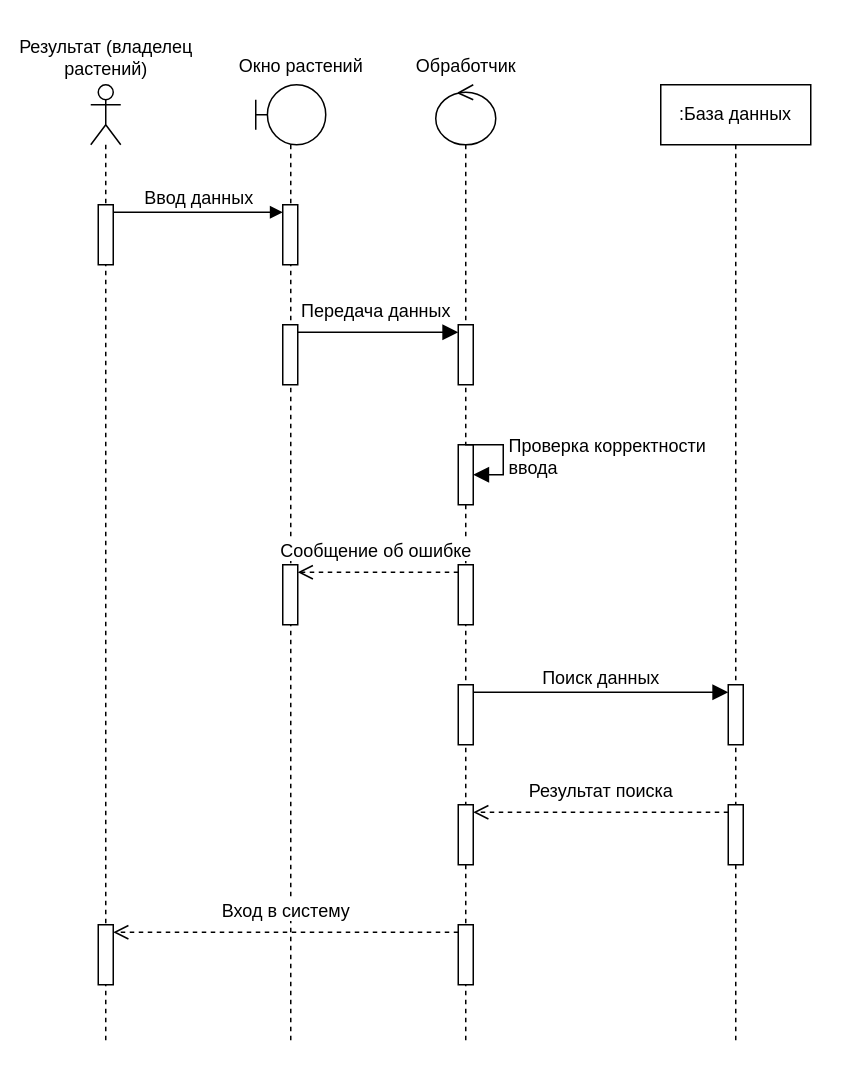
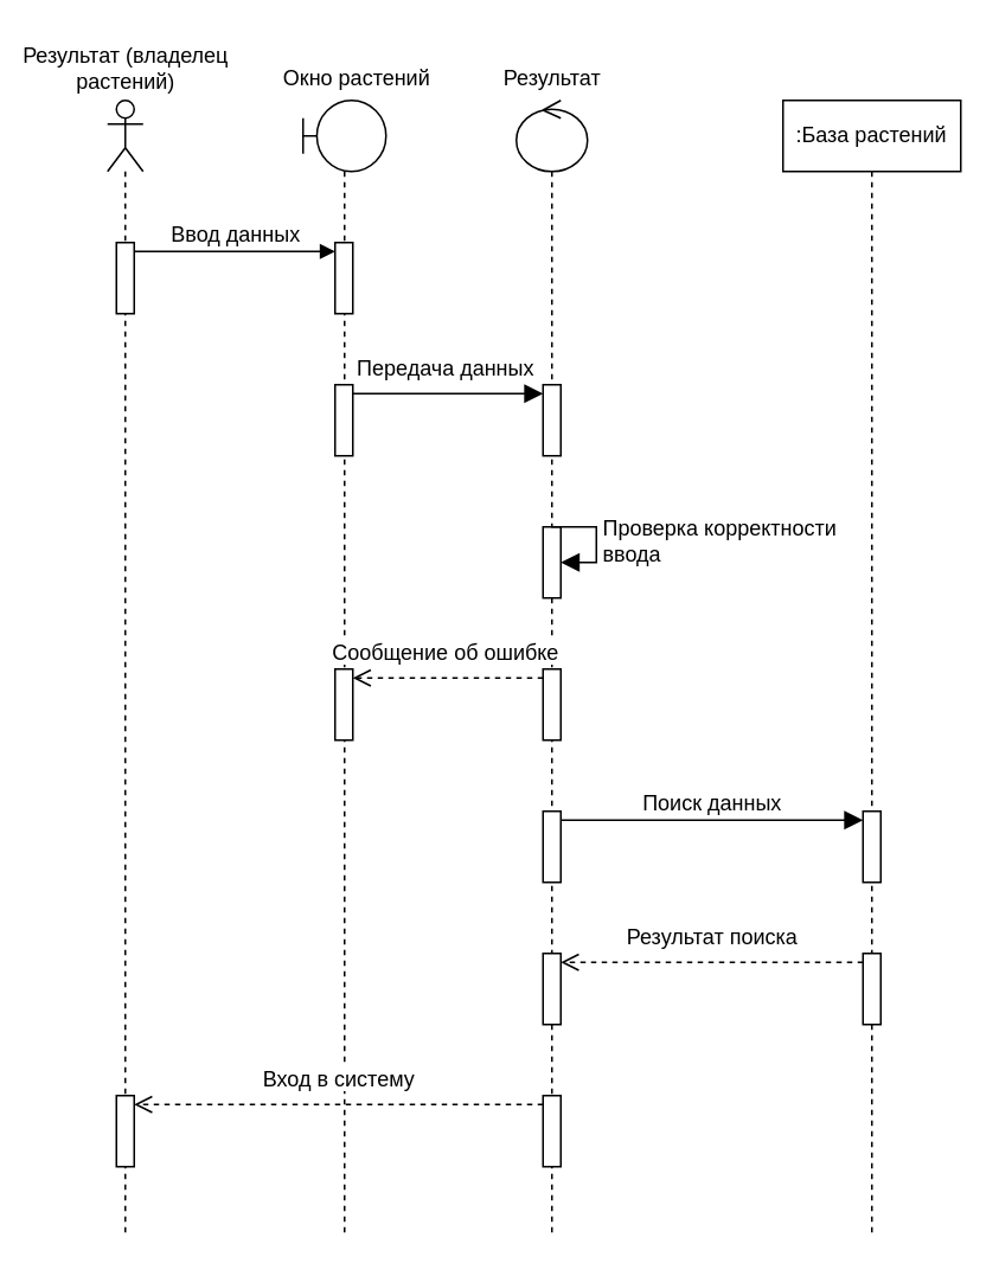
  <mxCell id="0" />
  <mxCell id="1" parent="0" />
  <mxCell id="2" value="" style="shape=umlLifeline;perimeter=lifelinePerimeter;whiteSpace=wrap;html=1;container=1;dropTarget=0;collapsible=0;recursiveResize=0;outlineConnect=0;portConstraint=eastwest;newEdgeStyle={&quot;curved&quot;:0,&quot;rounded&quot;:0};participant=umlActor;" parent="1" vertex="1"><mxGeometry x="60" y="56" width="20" height="640" as="geometry" /></mxCell>
  <mxCell id="3" value="" style="html=1;points=[[0,0,0,0,5],[0,1,0,0,-5],[1,0,0,0,5],[1,1,0,0,-5]];perimeter=orthogonalPerimeter;outlineConnect=0;targetShapes=umlLifeline;portConstraint=eastwest;newEdgeStyle={&quot;curved&quot;:0,&quot;rounded&quot;:0};" parent="2" vertex="1"><mxGeometry x="5" y="80" width="10" height="40" as="geometry" /></mxCell>
  <mxCell id="4" value="" style="html=1;points=[[0,0,0,0,5],[0,1,0,0,-5],[1,0,0,0,5],[1,1,0,0,-5]];perimeter=orthogonalPerimeter;outlineConnect=0;targetShapes=umlLifeline;portConstraint=eastwest;newEdgeStyle={&quot;curved&quot;:0,&quot;rounded&quot;:0};" parent="2" vertex="1"><mxGeometry x="5" y="560" width="10" height="40" as="geometry" /></mxCell>
  <mxCell id="5" value="" style="shape=umlLifeline;perimeter=lifelinePerimeter;whiteSpace=wrap;html=1;container=1;dropTarget=0;collapsible=0;recursiveResize=0;outlineConnect=0;portConstraint=eastwest;newEdgeStyle={&quot;curved&quot;:0,&quot;rounded&quot;:0};participant=umlBoundary;" parent="1" vertex="1"><mxGeometry x="170" y="56" width="46.67" height="640" as="geometry" /></mxCell>
  <mxCell id="6" value="" style="html=1;points=[[0,0,0,0,5],[0,1,0,0,-5],[1,0,0,0,5],[1,1,0,0,-5]];perimeter=orthogonalPerimeter;outlineConnect=0;targetShapes=umlLifeline;portConstraint=eastwest;newEdgeStyle={&quot;curved&quot;:0,&quot;rounded&quot;:0};" parent="5" vertex="1"><mxGeometry x="18" y="80" width="10" height="40" as="geometry" /></mxCell>
  <mxCell id="7" value="" style="html=1;points=[[0,0,0,0,5],[0,1,0,0,-5],[1,0,0,0,5],[1,1,0,0,-5]];perimeter=orthogonalPerimeter;outlineConnect=0;targetShapes=umlLifeline;portConstraint=eastwest;newEdgeStyle={&quot;curved&quot;:0,&quot;rounded&quot;:0};" parent="5" vertex="1"><mxGeometry x="18" y="320" width="10" height="40" as="geometry" /></mxCell>
  <mxCell id="8" value="" style="html=1;points=[[0,0,0,0,5],[0,1,0,0,-5],[1,0,0,0,5],[1,1,0,0,-5]];perimeter=orthogonalPerimeter;outlineConnect=0;targetShapes=umlLifeline;portConstraint=eastwest;newEdgeStyle={&quot;curved&quot;:0,&quot;rounded&quot;:0};" parent="5" vertex="1"><mxGeometry x="18" y="160" width="10" height="40" as="geometry" /></mxCell>
  <mxCell id="9" value="Ввод данных" style="html=1;verticalAlign=bottom;startArrow=none;endArrow=block;startSize=8;curved=0;rounded=0;entryX=0;entryY=0;entryDx=0;entryDy=5;fontSize=12;startFill=0;" parent="1" source="3" target="6" edge="1"><mxGeometry relative="1" as="geometry"><mxPoint x="118" y="141" as="sourcePoint" /></mxGeometry></mxCell>
  <mxCell id="10" value="" style="shape=umlLifeline;perimeter=lifelinePerimeter;whiteSpace=wrap;html=1;container=1;dropTarget=0;collapsible=0;recursiveResize=0;outlineConnect=0;portConstraint=eastwest;newEdgeStyle={&quot;curved&quot;:0,&quot;rounded&quot;:0};participant=umlControl;" parent="1" vertex="1"><mxGeometry x="290" y="56" width="40" height="640" as="geometry" /></mxCell>
  <mxCell id="11" value="" style="html=1;points=[[0,0,0,0,5],[0,1,0,0,-5],[1,0,0,0,5],[1,1,0,0,-5]];perimeter=orthogonalPerimeter;outlineConnect=0;targetShapes=umlLifeline;portConstraint=eastwest;newEdgeStyle={&quot;curved&quot;:0,&quot;rounded&quot;:0};" parent="10" vertex="1"><mxGeometry x="15" y="160" width="10" height="40" as="geometry" /></mxCell>
  <mxCell id="12" value="" style="html=1;points=[[0,0,0,0,5],[0,1,0,0,-5],[1,0,0,0,5],[1,1,0,0,-5]];perimeter=orthogonalPerimeter;outlineConnect=0;targetShapes=umlLifeline;portConstraint=eastwest;newEdgeStyle={&quot;curved&quot;:0,&quot;rounded&quot;:0};" parent="10" vertex="1"><mxGeometry x="15" y="240" width="10" height="40" as="geometry" /></mxCell>
  <mxCell id="13" value="Проверка корректности&amp;nbsp;&lt;div&gt;ввода&lt;/div&gt;" style="html=1;align=left;spacingLeft=2;endArrow=block;rounded=0;edgeStyle=orthogonalEdgeStyle;curved=0;rounded=0;fontSize=12;startSize=8;endSize=8;" parent="10" source="10" target="12" edge="1"><mxGeometry x="-0.005" relative="1" as="geometry"><mxPoint x="160" y="240" as="sourcePoint" /><Array as="points"><mxPoint x="45" y="240" /><mxPoint x="45" y="260" /></Array><mxPoint as="offset" /></mxGeometry></mxCell>
  <mxCell id="14" value="" style="html=1;points=[[0,0,0,0,5],[0,1,0,0,-5],[1,0,0,0,5],[1,1,0,0,-5]];perimeter=orthogonalPerimeter;outlineConnect=0;targetShapes=umlLifeline;portConstraint=eastwest;newEdgeStyle={&quot;curved&quot;:0,&quot;rounded&quot;:0};" parent="10" vertex="1"><mxGeometry x="15" y="320" width="10" height="40" as="geometry" /></mxCell>
  <mxCell id="15" value="" style="html=1;points=[[0,0,0,0,5],[0,1,0,0,-5],[1,0,0,0,5],[1,1,0,0,-5]];perimeter=orthogonalPerimeter;outlineConnect=0;targetShapes=umlLifeline;portConstraint=eastwest;newEdgeStyle={&quot;curved&quot;:0,&quot;rounded&quot;:0};" parent="10" vertex="1"><mxGeometry x="15" y="400" width="10" height="40" as="geometry" /></mxCell>
  <mxCell id="16" value="" style="html=1;points=[[0,0,0,0,5],[0,1,0,0,-5],[1,0,0,0,5],[1,1,0,0,-5]];perimeter=orthogonalPerimeter;outlineConnect=0;targetShapes=umlLifeline;portConstraint=eastwest;newEdgeStyle={&quot;curved&quot;:0,&quot;rounded&quot;:0};" parent="10" vertex="1"><mxGeometry x="15" y="480" width="10" height="40" as="geometry" /></mxCell>
  <mxCell id="17" value="" style="html=1;points=[[0,0,0,0,5],[0,1,0,0,-5],[1,0,0,0,5],[1,1,0,0,-5]];perimeter=orthogonalPerimeter;outlineConnect=0;targetShapes=umlLifeline;portConstraint=eastwest;newEdgeStyle={&quot;curved&quot;:0,&quot;rounded&quot;:0};" parent="10" vertex="1"><mxGeometry x="15" y="560" width="10" height="40" as="geometry" /></mxCell>
  <mxCell id="18" value="Передача данных" style="html=1;verticalAlign=bottom;endArrow=block;curved=0;rounded=0;entryX=0;entryY=0;entryDx=0;entryDy=5;fontSize=12;startSize=8;endSize=8;" parent="1" source="8" target="11" edge="1"><mxGeometry x="-0.028" y="5" relative="1" as="geometry"><mxPoint x="235" y="211" as="sourcePoint" /><mxPoint as="offset" /></mxGeometry></mxCell>
  <mxCell id="19" value="Сообщение об ошибке" style="html=1;verticalAlign=bottom;endArrow=open;dashed=1;endSize=8;curved=0;rounded=0;fontSize=12;exitX=0;exitY=0;exitDx=0;exitDy=5;exitPerimeter=0;" parent="1" source="14" target="7" edge="1"><mxGeometry x="0.028" y="-5" relative="1" as="geometry"><mxPoint x="300" y="416" as="sourcePoint" /><mxPoint x="220" y="416" as="targetPoint" /><mxPoint as="offset" /></mxGeometry></mxCell>
- <mxCell id="20" value=":База данных" style="shape=umlLifeline;perimeter=lifelinePerimeter;whiteSpace=wrap;html=1;container=1;dropTarget=0;collapsible=0;recursiveResize=0;outlineConnect=0;portConstraint=eastwest;newEdgeStyle={&quot;curved&quot;:0,&quot;rounded&quot;:0};" parent="1" vertex="1"><mxGeometry x="440" y="56" width="100" height="640" as="geometry" /></mxCell>
+ <mxCell id="20" value=":База растений" style="shape=umlLifeline;perimeter=lifelinePerimeter;whiteSpace=wrap;html=1;container=1;dropTarget=0;collapsible=0;recursiveResize=0;outlineConnect=0;portConstraint=eastwest;newEdgeStyle={&quot;curved&quot;:0,&quot;rounded&quot;:0};" parent="1" vertex="1"><mxGeometry x="440" y="56" width="100" height="640" as="geometry" /></mxCell>
  <mxCell id="21" value="" style="html=1;points=[[0,0,0,0,5],[0,1,0,0,-5],[1,0,0,0,5],[1,1,0,0,-5]];perimeter=orthogonalPerimeter;outlineConnect=0;targetShapes=umlLifeline;portConstraint=eastwest;newEdgeStyle={&quot;curved&quot;:0,&quot;rounded&quot;:0};" parent="20" vertex="1"><mxGeometry x="45" y="400" width="10" height="40" as="geometry" /></mxCell>
  <mxCell id="22" value="" style="html=1;points=[[0,0,0,0,5],[0,1,0,0,-5],[1,0,0,0,5],[1,1,0,0,-5]];perimeter=orthogonalPerimeter;outlineConnect=0;targetShapes=umlLifeline;portConstraint=eastwest;newEdgeStyle={&quot;curved&quot;:0,&quot;rounded&quot;:0};" parent="20" vertex="1"><mxGeometry x="45" y="480" width="10" height="40" as="geometry" /></mxCell>
  <mxCell id="23" value="Поиск данных" style="html=1;verticalAlign=bottom;endArrow=block;curved=0;rounded=0;entryX=0;entryY=0;entryDx=0;entryDy=5;fontSize=12;startSize=8;endSize=8;" parent="1" source="15" target="21" edge="1"><mxGeometry relative="1" as="geometry"><mxPoint x="415" y="461" as="sourcePoint" /></mxGeometry></mxCell>
  <mxCell id="24" value="Результат поиска" style="html=1;verticalAlign=bottom;endArrow=open;dashed=1;endSize=8;curved=0;rounded=0;exitX=0;exitY=0;exitDx=0;exitDy=5;fontSize=12;entryX=1;entryY=0;entryDx=0;entryDy=5;entryPerimeter=0;exitPerimeter=0;" parent="1" source="22" target="16" edge="1"><mxGeometry y="-5" relative="1" as="geometry"><mxPoint x="415" y="571" as="targetPoint" /><mxPoint as="offset" /></mxGeometry></mxCell>
  <mxCell id="25" value="Вход в систему" style="html=1;verticalAlign=bottom;endArrow=open;dashed=1;endSize=8;curved=0;rounded=0;fontSize=12;exitX=0;exitY=0;exitDx=0;exitDy=5;exitPerimeter=0;entryX=1;entryY=0;entryDx=0;entryDy=5;entryPerimeter=0;" parent="1" source="17" target="4" edge="1"><mxGeometry y="-5" relative="1" as="geometry"><mxPoint x="200" y="626" as="sourcePoint" /><mxPoint x="120" y="626" as="targetPoint" /><mxPoint as="offset" /></mxGeometry></mxCell>
  <mxCell id="26" value="&lt;span style=&quot;font-weight: normal;&quot;&gt;Результат (владелец&lt;/span&gt;&lt;div&gt;&lt;span style=&quot;font-weight: normal;&quot;&gt;растений&lt;/span&gt;&lt;span style=&quot;background-color: transparent; color: light-dark(rgb(0, 0, 0), rgb(255, 255, 255)); font-weight: normal;&quot;&gt;)&lt;/span&gt;&lt;/div&gt;" style="text;align=center;fontStyle=1;verticalAlign=middle;spacingLeft=3;spacingRight=3;strokeColor=none;rotatable=0;points=[[0,0.5],[1,0.5]];portConstraint=eastwest;html=1;" parent="1" vertex="1"><mxGeometry x="20" y="20" width="100" height="36" as="geometry" /></mxCell>
  <mxCell id="27" value="&lt;span style=&quot;font-weight: 400;&quot;&gt;Окно растений&lt;/span&gt;" style="text;align=center;fontStyle=1;verticalAlign=middle;spacingLeft=3;spacingRight=3;strokeColor=none;rotatable=0;points=[[0,0.5],[1,0.5]];portConstraint=eastwest;html=1;" parent="1" vertex="1"><mxGeometry x="150" y="26" width="100" height="36" as="geometry" /></mxCell>
- <mxCell id="28" value="&lt;span style=&quot;font-weight: 400;&quot;&gt;Обработчик&lt;/span&gt;" style="text;align=center;fontStyle=1;verticalAlign=middle;spacingLeft=3;spacingRight=3;strokeColor=none;rotatable=0;points=[[0,0.5],[1,0.5]];portConstraint=eastwest;html=1;" parent="1" vertex="1"><mxGeometry x="260" y="26" width="100" height="36" as="geometry" /></mxCell>
+ <mxCell id="28" value="&lt;span style=&quot;font-weight: 400;&quot;&gt;Результат&lt;/span&gt;" style="text;align=center;fontStyle=1;verticalAlign=middle;spacingLeft=3;spacingRight=3;strokeColor=none;rotatable=0;points=[[0,0.5],[1,0.5]];portConstraint=eastwest;html=1;" parent="1" vertex="1"><mxGeometry x="260" y="26" width="100" height="36" as="geometry" /></mxCell>
